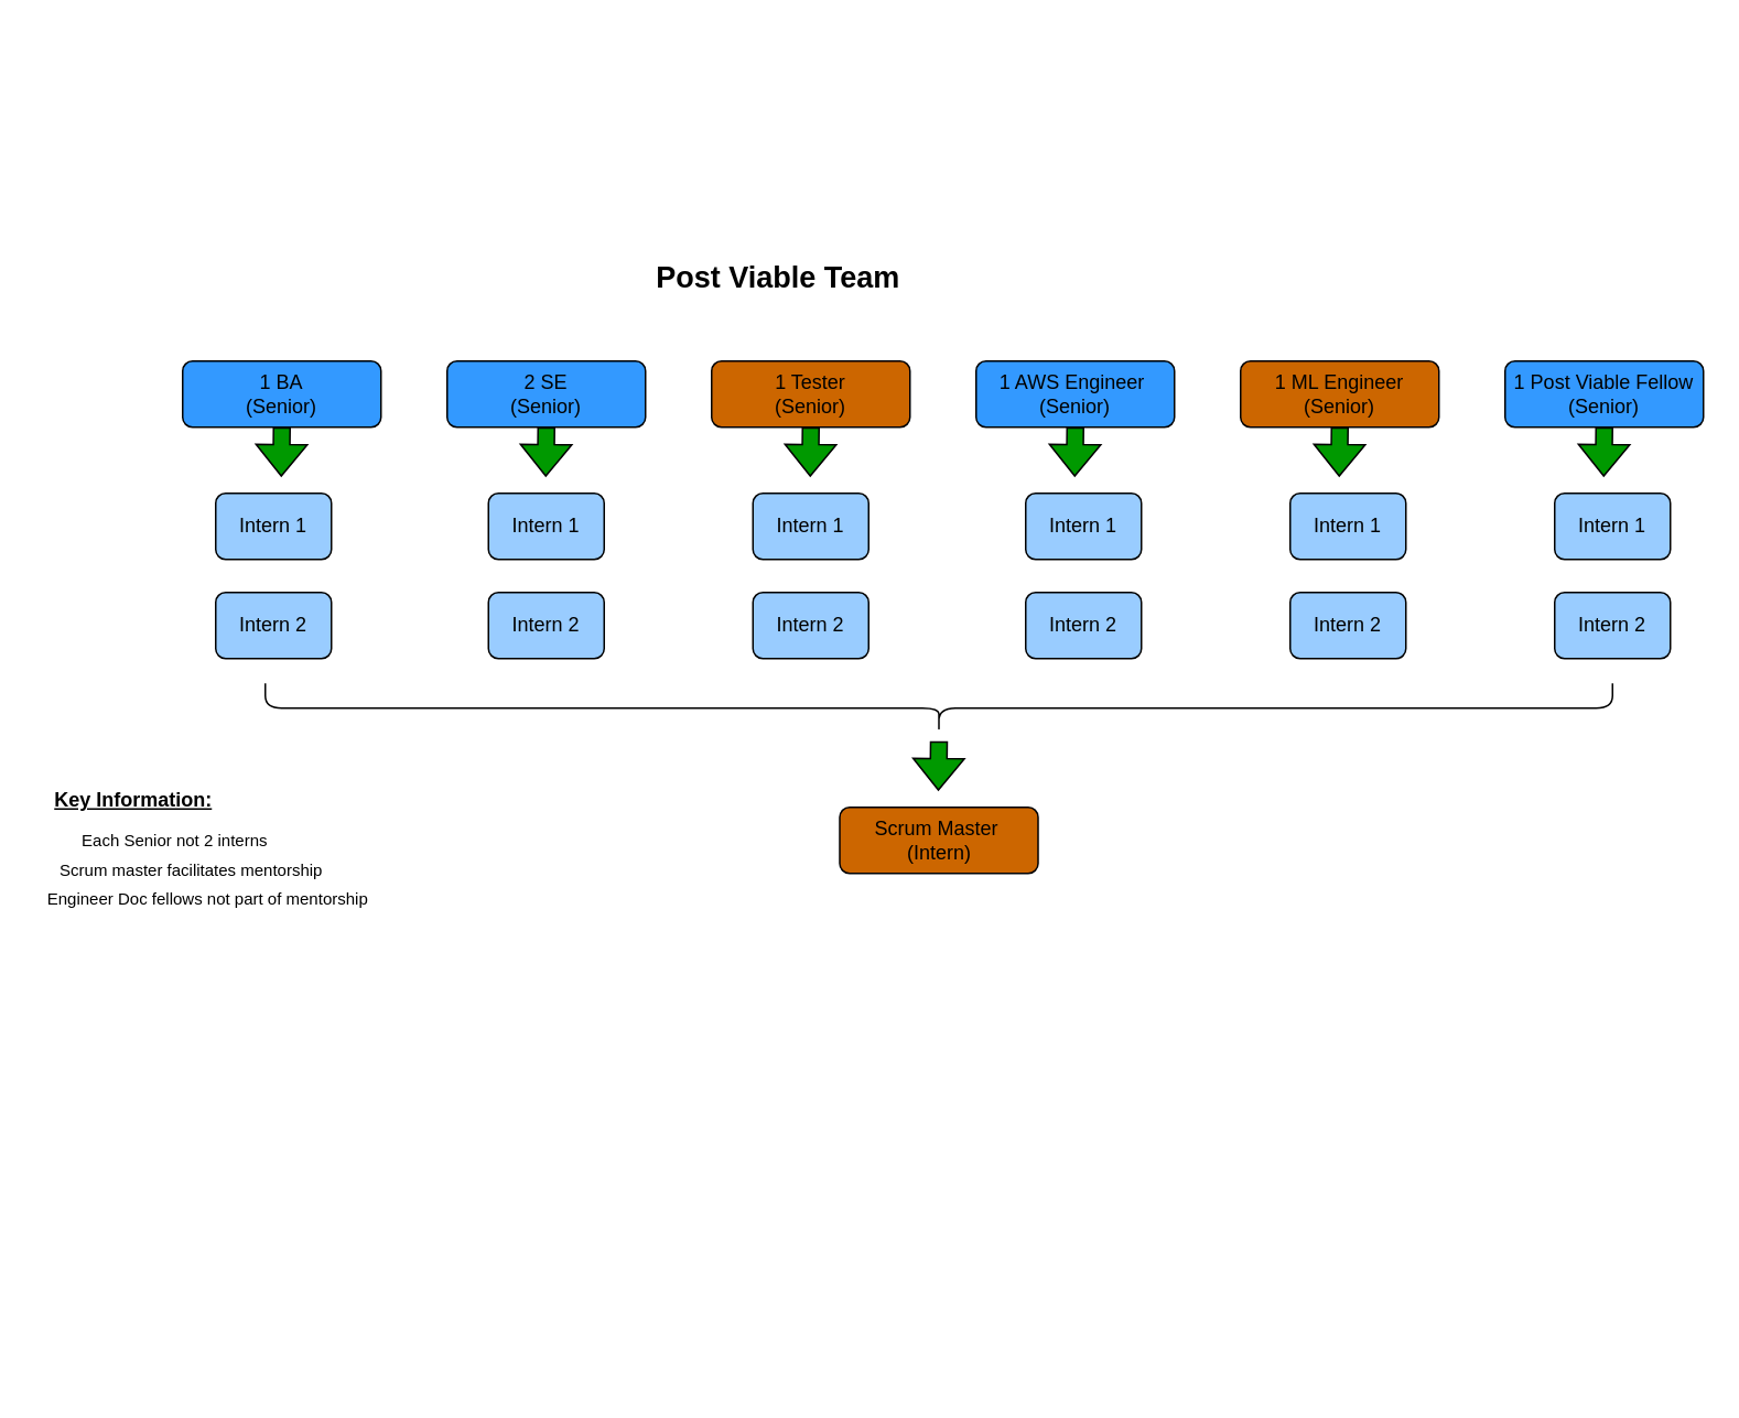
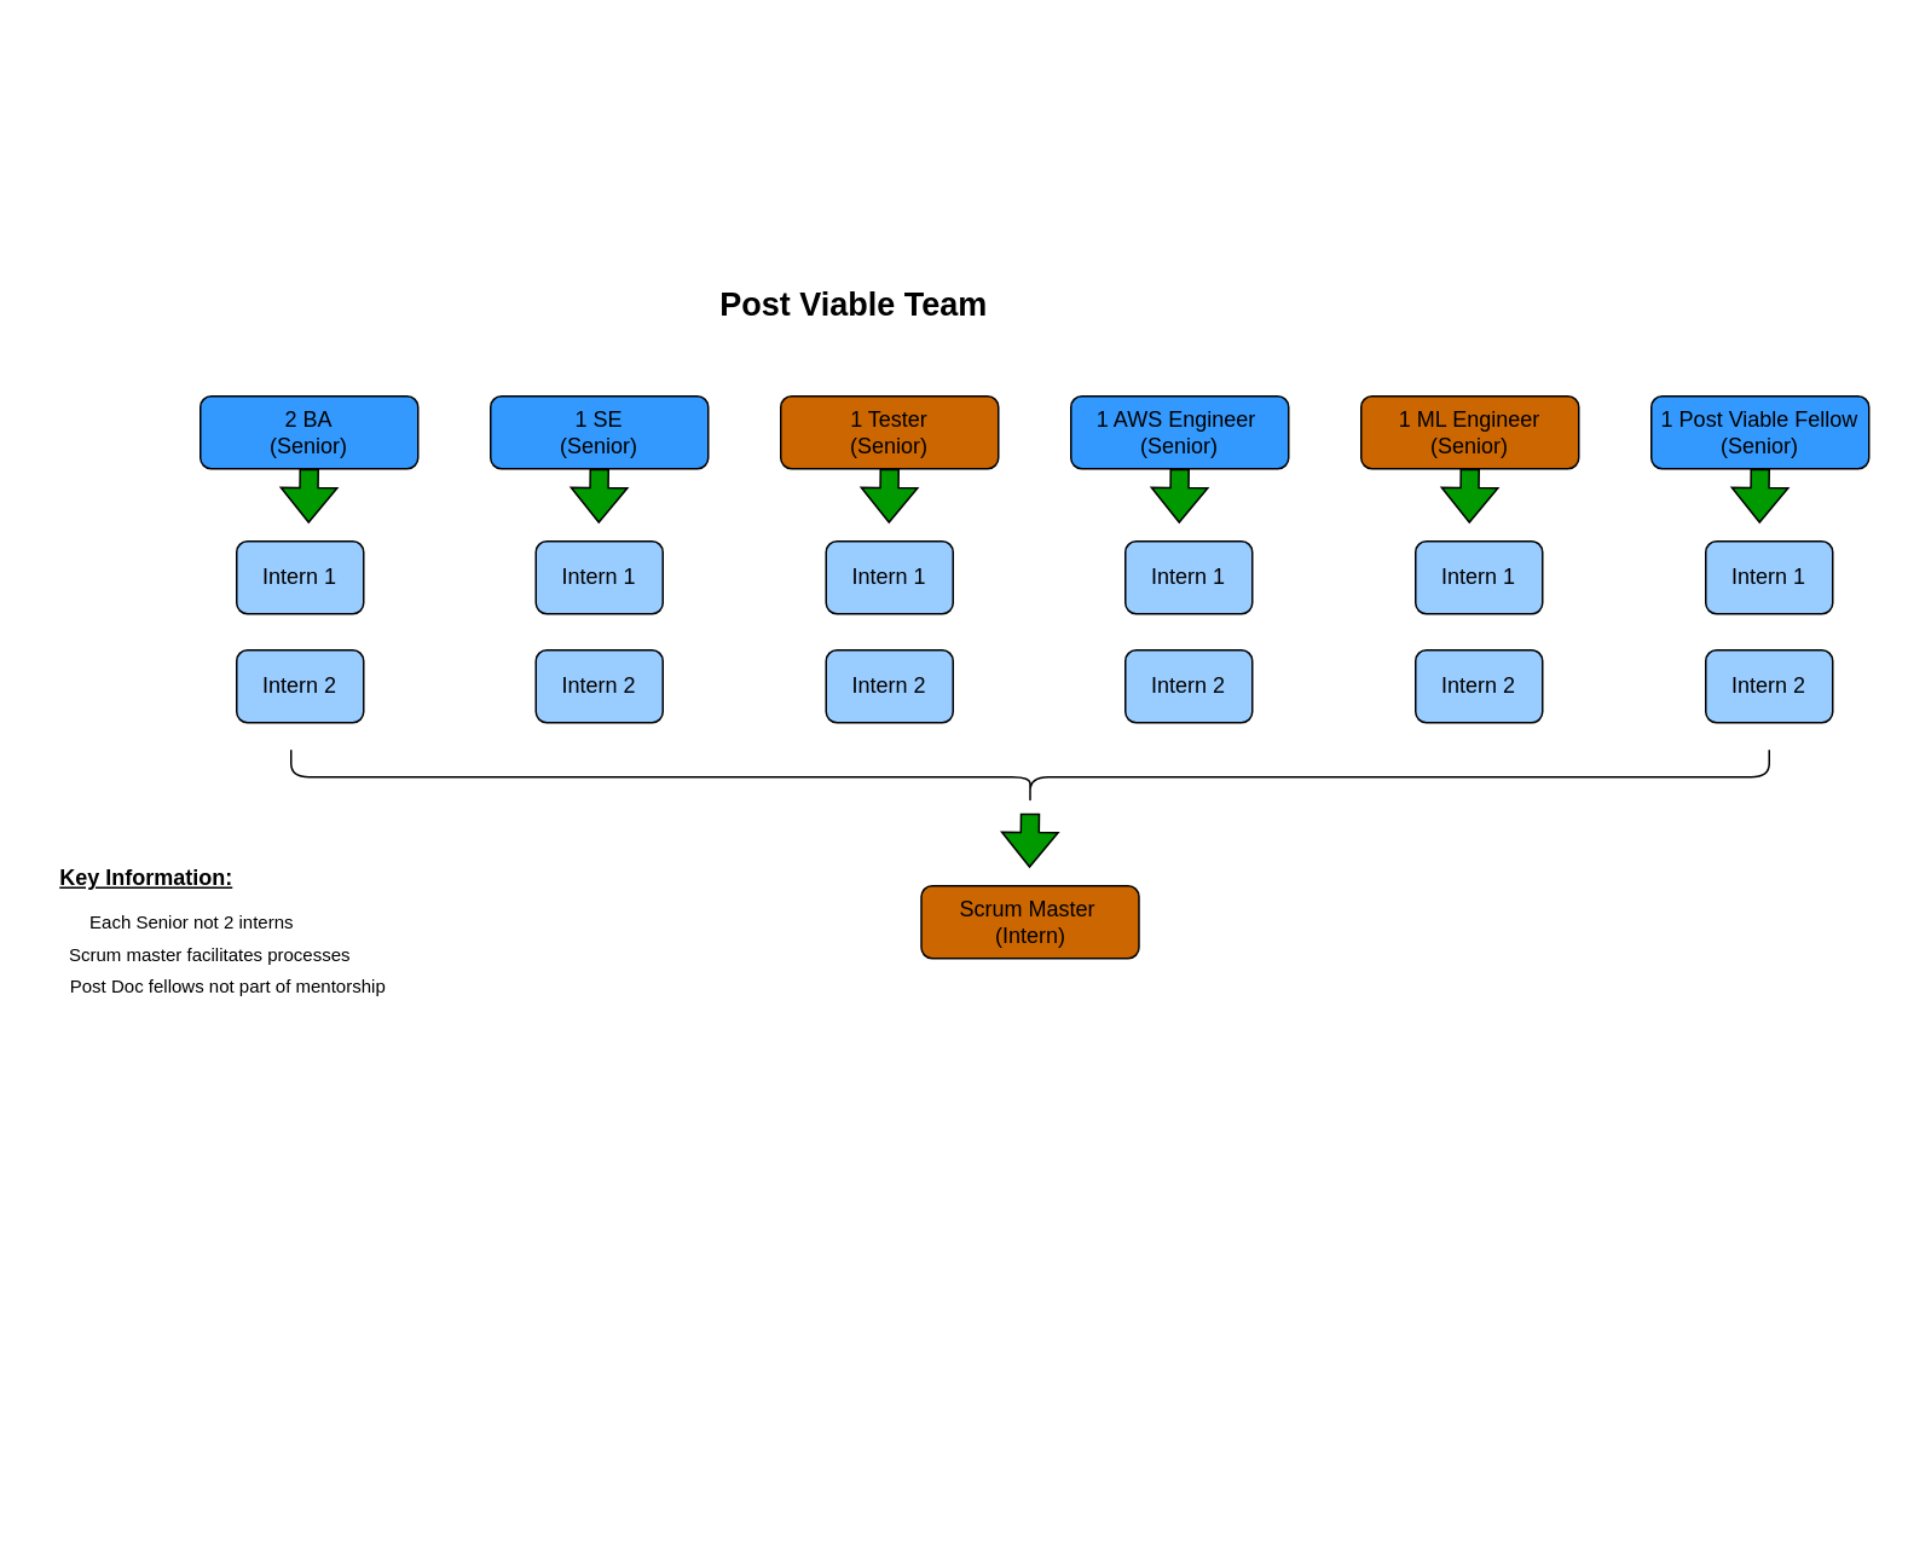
  <mxCell id="0" />
  <mxCell id="1" parent="0" />
- <mxCell id="2" value="1 BA&lt;div&gt;(Senior)&lt;/div&gt;" style="rounded=1;whiteSpace=wrap;html=1;fillColor=#3399FF;" vertex="1" parent="1"><mxGeometry x="110" y="218" width="120" height="40" as="geometry" /></mxCell>
- <mxCell id="3" value="2 SE&lt;div&gt;(Senior)&lt;/div&gt;" style="rounded=1;whiteSpace=wrap;html=1;fillColor=#3399FF;" vertex="1" parent="1"><mxGeometry x="270" y="218" width="120" height="40" as="geometry" /></mxCell>
+ <mxCell id="2" value="2 BA&lt;div&gt;(Senior)&lt;/div&gt;" style="rounded=1;whiteSpace=wrap;html=1;fillColor=#3399FF;" vertex="1" parent="1"><mxGeometry x="110" y="218" width="120" height="40" as="geometry" /></mxCell>
+ <mxCell id="3" value="1 SE&lt;div&gt;(Senior)&lt;/div&gt;" style="rounded=1;whiteSpace=wrap;html=1;fillColor=#3399FF;" vertex="1" parent="1"><mxGeometry x="270" y="218" width="120" height="40" as="geometry" /></mxCell>
  <mxCell id="4" value="1 Tester&lt;div&gt;(Senior)&lt;/div&gt;" style="rounded=1;whiteSpace=wrap;html=1;fillColor=#cc6600;" vertex="1" parent="1"><mxGeometry x="430" y="218" width="120" height="40" as="geometry" /></mxCell>
  <mxCell id="5" value="&lt;div&gt;1 AWS Engineer&amp;nbsp;&lt;/div&gt;&lt;div&gt;(Senior)&lt;/div&gt;" style="rounded=1;whiteSpace=wrap;html=1;fillColor=#3399FF;" vertex="1" parent="1"><mxGeometry x="590" y="218" width="120" height="40" as="geometry" /></mxCell>
  <mxCell id="6" value="&lt;div&gt;1 ML Engineer&lt;/div&gt;&lt;div&gt;(Senior)&lt;/div&gt;" style="rounded=1;whiteSpace=wrap;html=1;fillColor=#cc6600;" vertex="1" parent="1"><mxGeometry x="750" y="218" width="120" height="40" as="geometry" /></mxCell>
  <mxCell id="7" value="1 Post Viable Fellow&lt;div&gt;(Senior)&lt;/div&gt;" style="rounded=1;whiteSpace=wrap;html=1;fillColor=#3399FF;" vertex="1" parent="1"><mxGeometry x="910" y="218" width="120" height="40" as="geometry" /></mxCell>
  <mxCell id="8" value="Intern 1" style="rounded=1;whiteSpace=wrap;html=1;fillColor=#99CCFF;" vertex="1" parent="1"><mxGeometry x="130" y="298" width="70" height="40" as="geometry" /></mxCell>
  <mxCell id="9" value="Intern 2" style="rounded=1;whiteSpace=wrap;html=1;fillColor=#99CCFF;" vertex="1" parent="1"><mxGeometry x="130" y="358" width="70" height="40" as="geometry" /></mxCell>
  <mxCell id="10" value="Intern 1" style="rounded=1;whiteSpace=wrap;html=1;fillColor=#99CCFF;" vertex="1" parent="1"><mxGeometry x="295" y="298" width="70" height="40" as="geometry" /></mxCell>
  <mxCell id="11" value="Intern 2" style="rounded=1;whiteSpace=wrap;html=1;fillColor=#99CCFF;" vertex="1" parent="1"><mxGeometry x="295" y="358" width="70" height="40" as="geometry" /></mxCell>
  <mxCell id="12" value="Intern 1" style="rounded=1;whiteSpace=wrap;html=1;fillColor=#99CCFF;" vertex="1" parent="1"><mxGeometry x="455" y="298" width="70" height="40" as="geometry" /></mxCell>
  <mxCell id="13" value="Intern 2" style="rounded=1;whiteSpace=wrap;html=1;fillColor=#99CCFF;" vertex="1" parent="1"><mxGeometry x="455" y="358" width="70" height="40" as="geometry" /></mxCell>
  <mxCell id="14" value="Intern 1" style="rounded=1;whiteSpace=wrap;html=1;fillColor=#99CCFF;" vertex="1" parent="1"><mxGeometry x="620" y="298" width="70" height="40" as="geometry" /></mxCell>
  <mxCell id="15" value="Intern 2" style="rounded=1;whiteSpace=wrap;html=1;fillColor=#99CCFF;" vertex="1" parent="1"><mxGeometry x="620" y="358" width="70" height="40" as="geometry" /></mxCell>
  <mxCell id="16" value="Intern 1" style="rounded=1;whiteSpace=wrap;html=1;fillColor=#99CCFF;" vertex="1" parent="1"><mxGeometry x="780" y="298" width="70" height="40" as="geometry" /></mxCell>
  <mxCell id="17" value="Intern 2" style="rounded=1;whiteSpace=wrap;html=1;fillColor=#99CCFF;" vertex="1" parent="1"><mxGeometry x="780" y="358" width="70" height="40" as="geometry" /></mxCell>
  <mxCell id="18" value="Intern 1" style="rounded=1;whiteSpace=wrap;html=1;fillColor=#99CCFF;" vertex="1" parent="1"><mxGeometry x="940" y="298" width="70" height="40" as="geometry" /></mxCell>
  <mxCell id="19" value="Intern 2" style="rounded=1;whiteSpace=wrap;html=1;fillColor=#99CCFF;" vertex="1" parent="1"><mxGeometry x="940" y="358" width="70" height="40" as="geometry" /></mxCell>
  <mxCell id="20" value="" style="shape=flexArrow;endArrow=classic;html=1;rounded=0;fillColor=#009900;" edge="1" parent="1"><mxGeometry width="50" height="50" relative="1" as="geometry"><mxPoint x="170" y="258" as="sourcePoint" /><mxPoint x="169.66" y="288" as="targetPoint" /></mxGeometry></mxCell>
  <mxCell id="21" value="" style="shape=flexArrow;endArrow=classic;html=1;rounded=0;fillColor=#009900;" edge="1" parent="1"><mxGeometry width="50" height="50" relative="1" as="geometry"><mxPoint x="330" y="258" as="sourcePoint" /><mxPoint x="329.66" y="288" as="targetPoint" /></mxGeometry></mxCell>
  <mxCell id="22" value="" style="shape=flexArrow;endArrow=classic;html=1;rounded=0;fillColor=#009900;" edge="1" parent="1"><mxGeometry width="50" height="50" relative="1" as="geometry"><mxPoint x="650" y="258" as="sourcePoint" /><mxPoint x="649.66" y="288" as="targetPoint" /></mxGeometry></mxCell>
  <mxCell id="23" value="" style="shape=flexArrow;endArrow=classic;html=1;rounded=0;fillColor=#009900;" edge="1" parent="1"><mxGeometry width="50" height="50" relative="1" as="geometry"><mxPoint x="490" y="258" as="sourcePoint" /><mxPoint x="489.66" y="288" as="targetPoint" /></mxGeometry></mxCell>
  <mxCell id="24" value="" style="shape=flexArrow;endArrow=classic;html=1;rounded=0;fillColor=#009900;" edge="1" parent="1"><mxGeometry width="50" height="50" relative="1" as="geometry"><mxPoint x="810" y="258" as="sourcePoint" /><mxPoint x="809.66" y="288" as="targetPoint" /></mxGeometry></mxCell>
  <mxCell id="25" value="" style="shape=flexArrow;endArrow=classic;html=1;rounded=0;fillColor=#009900;" edge="1" parent="1"><mxGeometry width="50" height="50" relative="1" as="geometry"><mxPoint x="970" y="258" as="sourcePoint" /><mxPoint x="969.66" y="288" as="targetPoint" /></mxGeometry></mxCell>
  <mxCell id="26" value="Scrum Master&amp;nbsp;&lt;div&gt;(Intern)&lt;/div&gt;" style="rounded=1;whiteSpace=wrap;html=1;fillColor=#CC6600;" vertex="1" parent="1"><mxGeometry x="507.5" y="488" width="120" height="40" as="geometry" /></mxCell>
  <mxCell id="27" value="" style="shape=flexArrow;endArrow=classic;html=1;rounded=0;fillColor=#009900;" edge="1" parent="1"><mxGeometry width="50" height="50" relative="1" as="geometry"><mxPoint x="567.5" y="448" as="sourcePoint" /><mxPoint x="567.16" y="478" as="targetPoint" /></mxGeometry></mxCell>
  <mxCell id="28" value="" style="shape=curlyBracket;whiteSpace=wrap;html=1;rounded=1;flipH=1;labelPosition=right;verticalLabelPosition=middle;align=left;verticalAlign=middle;rotation=90;size=0.5;" vertex="1" parent="1"><mxGeometry x="552.5" y="20.5" width="30" height="815" as="geometry" /></mxCell>
  <mxCell id="29" value="&lt;b&gt;&lt;u&gt;Key Information:&lt;/u&gt;&lt;/b&gt;&lt;div&gt;&lt;br&gt;&lt;/div&gt;" style="text;html=1;align=center;verticalAlign=middle;resizable=0;points=[];autosize=1;strokeColor=none;fillColor=none;" vertex="1" parent="1"><mxGeometry x="20" y="471" width="120" height="40" as="geometry" /></mxCell>
  <mxCell id="30" value="&lt;font style=&quot;font-size: 10px;&quot;&gt;Each Senior not 2 interns&lt;/font&gt;" style="text;html=1;align=center;verticalAlign=middle;resizable=0;points=[];autosize=1;strokeColor=none;fillColor=none;" vertex="1" parent="1"><mxGeometry x="25" y="493" width="160" height="30" as="geometry" /></mxCell>
- <mxCell id="31" value="&lt;font style=&quot;font-size: 10px;&quot;&gt;Scrum master facilitates mentorship&lt;/font&gt;" style="text;html=1;align=center;verticalAlign=middle;resizable=0;points=[];autosize=1;strokeColor=none;fillColor=none;" vertex="1" parent="1"><mxGeometry x="25" y="511" width="180" height="30" as="geometry" /></mxCell>
- <mxCell id="32" value="&lt;font style=&quot;font-size: 10px;&quot;&gt;Engineer Doc fellows not part of mentorship&lt;/font&gt;" style="text;html=1;align=center;verticalAlign=middle;resizable=0;points=[];autosize=1;strokeColor=none;fillColor=none;" vertex="1" parent="1"><mxGeometry x="25" y="528" width="200" height="30" as="geometry" /></mxCell>
+ <mxCell id="31" value="&lt;font style=&quot;font-size: 10px;&quot;&gt;Scrum master facilitates processes&lt;/font&gt;" style="text;html=1;align=center;verticalAlign=middle;resizable=0;points=[];autosize=1;strokeColor=none;fillColor=none;" vertex="1" parent="1"><mxGeometry x="25" y="511" width="180" height="30" as="geometry" /></mxCell>
+ <mxCell id="32" value="&lt;font style=&quot;font-size: 10px;&quot;&gt;Post Doc fellows not part of mentorship&lt;/font&gt;" style="text;html=1;align=center;verticalAlign=middle;resizable=0;points=[];autosize=1;strokeColor=none;fillColor=none;" vertex="1" parent="1"><mxGeometry x="25" y="528" width="200" height="30" as="geometry" /></mxCell>
  <mxCell id="33" value="&lt;b&gt;&lt;font style=&quot;font-size: 18px;&quot;&gt;Post Viable Team&lt;/font&gt;&lt;/b&gt;" style="text;html=1;align=center;verticalAlign=middle;resizable=0;points=[];autosize=1;strokeColor=none;fillColor=none;" vertex="1" parent="1"><mxGeometry x="365" y="148" width="210" height="40" as="geometry" /></mxCell>
